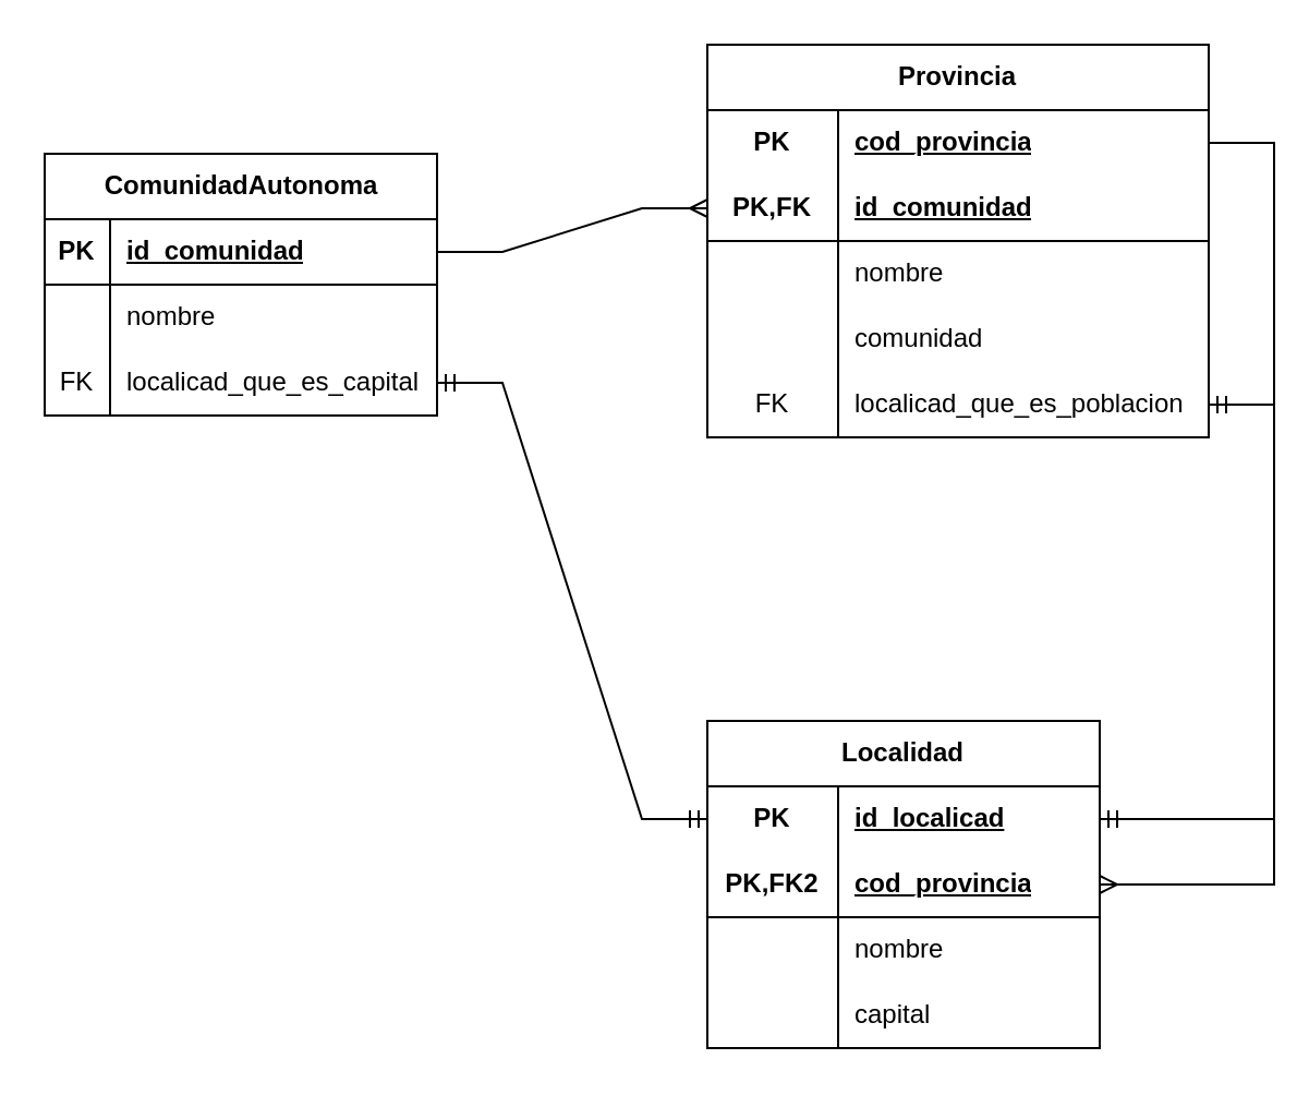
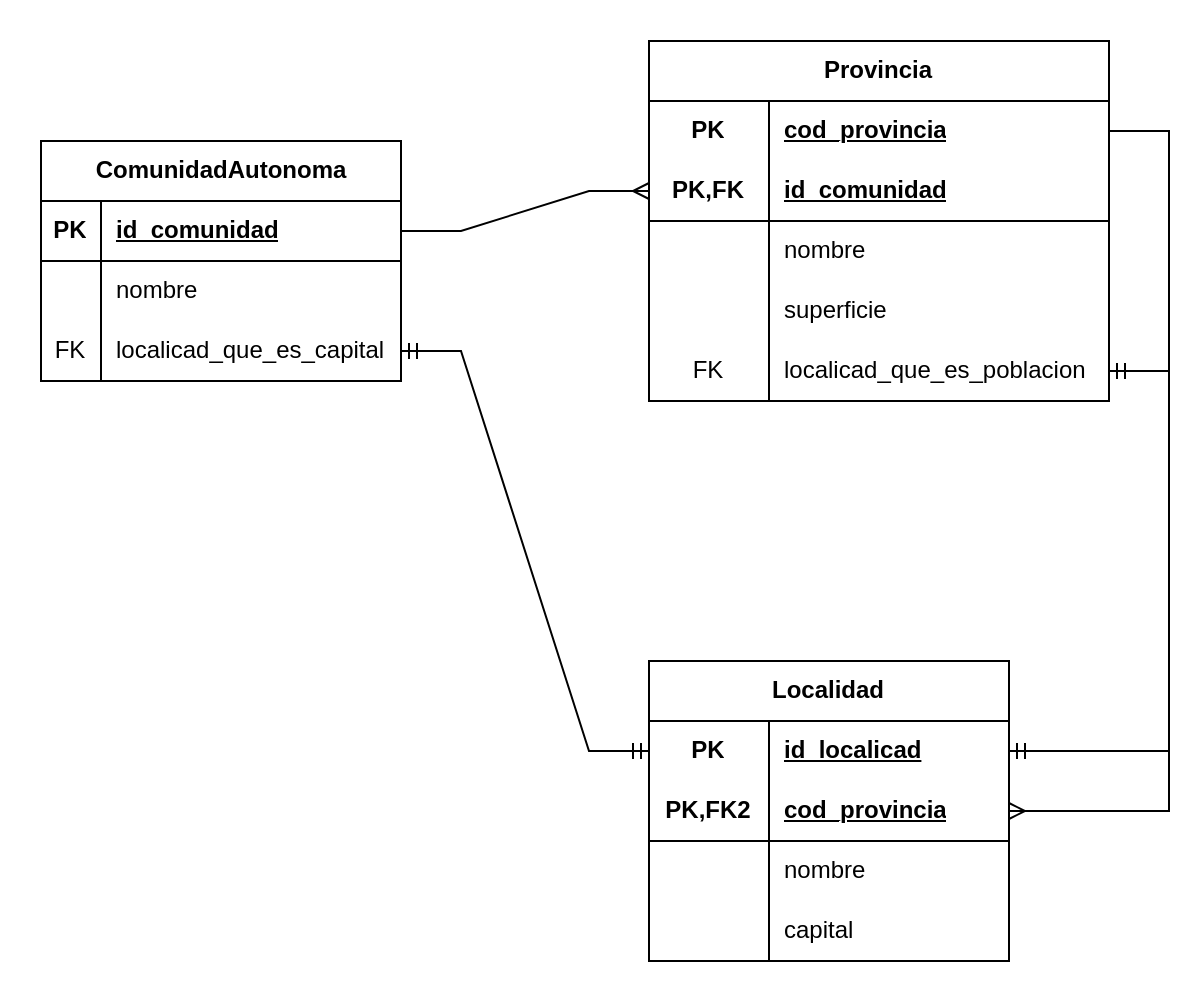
  <mxCell id="0" />
  <mxCell id="1" parent="0" />
  <mxCell id="2" value="ComunidadAutonoma" style="shape=table;startSize=30;container=1;collapsible=1;childLayout=tableLayout;fixedRows=1;rowLines=0;fontStyle=1;align=center;resizeLast=1;html=1;" vertex="1" parent="1"><mxGeometry x="20" y="70" width="180" height="120" as="geometry" /></mxCell>
  <mxCell id="3" value="" style="shape=tableRow;horizontal=0;startSize=0;swimlaneHead=0;swimlaneBody=0;fillColor=none;collapsible=0;dropTarget=0;points=[[0,0.5],[1,0.5]];portConstraint=eastwest;top=0;left=0;right=0;bottom=1;" vertex="1" parent="2"><mxGeometry y="30" width="180" height="30" as="geometry" /></mxCell>
  <mxCell id="4" value="PK" style="shape=partialRectangle;connectable=0;fillColor=none;top=0;left=0;bottom=0;right=0;fontStyle=1;overflow=hidden;whiteSpace=wrap;html=1;" vertex="1" parent="3"><mxGeometry width="30" height="30" as="geometry"><mxRectangle width="30" height="30" as="alternateBounds" /></mxGeometry></mxCell>
  <mxCell id="5" value="id_comunidad" style="shape=partialRectangle;connectable=0;fillColor=none;top=0;left=0;bottom=0;right=0;align=left;spacingLeft=6;fontStyle=5;overflow=hidden;whiteSpace=wrap;html=1;" vertex="1" parent="3"><mxGeometry x="30" width="150" height="30" as="geometry"><mxRectangle width="150" height="30" as="alternateBounds" /></mxGeometry></mxCell>
  <mxCell id="6" value="" style="shape=tableRow;horizontal=0;startSize=0;swimlaneHead=0;swimlaneBody=0;fillColor=none;collapsible=0;dropTarget=0;points=[[0,0.5],[1,0.5]];portConstraint=eastwest;top=0;left=0;right=0;bottom=0;" vertex="1" parent="2"><mxGeometry y="60" width="180" height="30" as="geometry" /></mxCell>
  <mxCell id="7" value="" style="shape=partialRectangle;connectable=0;fillColor=none;top=0;left=0;bottom=0;right=0;editable=1;overflow=hidden;whiteSpace=wrap;html=1;" vertex="1" parent="6"><mxGeometry width="30" height="30" as="geometry"><mxRectangle width="30" height="30" as="alternateBounds" /></mxGeometry></mxCell>
  <mxCell id="8" value="nombre" style="shape=partialRectangle;connectable=0;fillColor=none;top=0;left=0;bottom=0;right=0;align=left;spacingLeft=6;overflow=hidden;whiteSpace=wrap;html=1;" vertex="1" parent="6"><mxGeometry x="30" width="150" height="30" as="geometry"><mxRectangle width="150" height="30" as="alternateBounds" /></mxGeometry></mxCell>
  <mxCell id="9" value="" style="shape=tableRow;horizontal=0;startSize=0;swimlaneHead=0;swimlaneBody=0;fillColor=none;collapsible=0;dropTarget=0;points=[[0,0.5],[1,0.5]];portConstraint=eastwest;top=0;left=0;right=0;bottom=0;" vertex="1" parent="2"><mxGeometry y="90" width="180" height="30" as="geometry" /></mxCell>
  <mxCell id="10" value="FK" style="shape=partialRectangle;connectable=0;fillColor=none;top=0;left=0;bottom=0;right=0;editable=1;overflow=hidden;whiteSpace=wrap;html=1;" vertex="1" parent="9"><mxGeometry width="30" height="30" as="geometry"><mxRectangle width="30" height="30" as="alternateBounds" /></mxGeometry></mxCell>
  <mxCell id="11" value="localicad_que_es_capital" style="shape=partialRectangle;connectable=0;fillColor=none;top=0;left=0;bottom=0;right=0;align=left;spacingLeft=6;overflow=hidden;whiteSpace=wrap;html=1;" vertex="1" parent="9"><mxGeometry x="30" width="150" height="30" as="geometry"><mxRectangle width="150" height="30" as="alternateBounds" /></mxGeometry></mxCell>
  <mxCell id="12" value="Provincia" style="shape=table;startSize=30;container=1;collapsible=1;childLayout=tableLayout;fixedRows=1;rowLines=0;fontStyle=1;align=center;resizeLast=1;html=1;whiteSpace=wrap;" vertex="1" parent="1"><mxGeometry x="324" y="20" width="230" height="180" as="geometry" /></mxCell>
  <mxCell id="13" value="" style="shape=tableRow;horizontal=0;startSize=0;swimlaneHead=0;swimlaneBody=0;fillColor=none;collapsible=0;dropTarget=0;points=[[0,0.5],[1,0.5]];portConstraint=eastwest;top=0;left=0;right=0;bottom=0;html=1;" vertex="1" parent="12"><mxGeometry y="30" width="230" height="30" as="geometry" /></mxCell>
  <mxCell id="14" value="PK" style="shape=partialRectangle;connectable=0;fillColor=none;top=0;left=0;bottom=0;right=0;fontStyle=1;overflow=hidden;html=1;whiteSpace=wrap;" vertex="1" parent="13"><mxGeometry width="60" height="30" as="geometry"><mxRectangle width="60" height="30" as="alternateBounds" /></mxGeometry></mxCell>
  <mxCell id="15" value="cod_provincia" style="shape=partialRectangle;connectable=0;fillColor=none;top=0;left=0;bottom=0;right=0;align=left;spacingLeft=6;fontStyle=5;overflow=hidden;html=1;whiteSpace=wrap;" vertex="1" parent="13"><mxGeometry x="60" width="170" height="30" as="geometry"><mxRectangle width="170" height="30" as="alternateBounds" /></mxGeometry></mxCell>
  <mxCell id="16" value="" style="shape=tableRow;horizontal=0;startSize=0;swimlaneHead=0;swimlaneBody=0;fillColor=none;collapsible=0;dropTarget=0;points=[[0,0.5],[1,0.5]];portConstraint=eastwest;top=0;left=0;right=0;bottom=1;html=1;" vertex="1" parent="12"><mxGeometry y="60" width="230" height="30" as="geometry" /></mxCell>
  <mxCell id="17" value="PK,FK" style="shape=partialRectangle;connectable=0;fillColor=none;top=0;left=0;bottom=0;right=0;fontStyle=1;overflow=hidden;html=1;whiteSpace=wrap;" vertex="1" parent="16"><mxGeometry width="60" height="30" as="geometry"><mxRectangle width="60" height="30" as="alternateBounds" /></mxGeometry></mxCell>
  <mxCell id="18" value="id_comunidad" style="shape=partialRectangle;connectable=0;fillColor=none;top=0;left=0;bottom=0;right=0;align=left;spacingLeft=6;fontStyle=5;overflow=hidden;html=1;whiteSpace=wrap;" vertex="1" parent="16"><mxGeometry x="60" width="170" height="30" as="geometry"><mxRectangle width="170" height="30" as="alternateBounds" /></mxGeometry></mxCell>
  <mxCell id="19" value="" style="shape=tableRow;horizontal=0;startSize=0;swimlaneHead=0;swimlaneBody=0;fillColor=none;collapsible=0;dropTarget=0;points=[[0,0.5],[1,0.5]];portConstraint=eastwest;top=0;left=0;right=0;bottom=0;html=1;" vertex="1" parent="12"><mxGeometry y="90" width="230" height="30" as="geometry" /></mxCell>
  <mxCell id="20" value="" style="shape=partialRectangle;connectable=0;fillColor=none;top=0;left=0;bottom=0;right=0;editable=1;overflow=hidden;html=1;whiteSpace=wrap;" vertex="1" parent="19"><mxGeometry width="60" height="30" as="geometry"><mxRectangle width="60" height="30" as="alternateBounds" /></mxGeometry></mxCell>
  <mxCell id="21" value="nombre" style="shape=partialRectangle;connectable=0;fillColor=none;top=0;left=0;bottom=0;right=0;align=left;spacingLeft=6;overflow=hidden;html=1;whiteSpace=wrap;" vertex="1" parent="19"><mxGeometry x="60" width="170" height="30" as="geometry"><mxRectangle width="170" height="30" as="alternateBounds" /></mxGeometry></mxCell>
  <mxCell id="22" value="" style="shape=tableRow;horizontal=0;startSize=0;swimlaneHead=0;swimlaneBody=0;fillColor=none;collapsible=0;dropTarget=0;points=[[0,0.5],[1,0.5]];portConstraint=eastwest;top=0;left=0;right=0;bottom=0;html=1;" vertex="1" parent="12"><mxGeometry y="120" width="230" height="30" as="geometry" /></mxCell>
  <mxCell id="23" value="" style="shape=partialRectangle;connectable=0;fillColor=none;top=0;left=0;bottom=0;right=0;editable=1;overflow=hidden;html=1;whiteSpace=wrap;" vertex="1" parent="22"><mxGeometry width="60" height="30" as="geometry"><mxRectangle width="60" height="30" as="alternateBounds" /></mxGeometry></mxCell>
- <mxCell id="24" value="comunidad" style="shape=partialRectangle;connectable=0;fillColor=none;top=0;left=0;bottom=0;right=0;align=left;spacingLeft=6;overflow=hidden;html=1;whiteSpace=wrap;" vertex="1" parent="22"><mxGeometry x="60" width="170" height="30" as="geometry"><mxRectangle width="170" height="30" as="alternateBounds" /></mxGeometry></mxCell>
+ <mxCell id="24" value="superficie" style="shape=partialRectangle;connectable=0;fillColor=none;top=0;left=0;bottom=0;right=0;align=left;spacingLeft=6;overflow=hidden;html=1;whiteSpace=wrap;" vertex="1" parent="22"><mxGeometry x="60" width="170" height="30" as="geometry"><mxRectangle width="170" height="30" as="alternateBounds" /></mxGeometry></mxCell>
  <mxCell id="25" value="" style="shape=tableRow;horizontal=0;startSize=0;swimlaneHead=0;swimlaneBody=0;fillColor=none;collapsible=0;dropTarget=0;points=[[0,0.5],[1,0.5]];portConstraint=eastwest;top=0;left=0;right=0;bottom=0;html=1;" vertex="1" parent="12"><mxGeometry y="150" width="230" height="30" as="geometry" /></mxCell>
  <mxCell id="26" value="FK" style="shape=partialRectangle;connectable=0;fillColor=none;top=0;left=0;bottom=0;right=0;editable=1;overflow=hidden;html=1;whiteSpace=wrap;" vertex="1" parent="25"><mxGeometry width="60" height="30" as="geometry"><mxRectangle width="60" height="30" as="alternateBounds" /></mxGeometry></mxCell>
  <mxCell id="27" value="localicad_que_es_poblacion" style="shape=partialRectangle;connectable=0;fillColor=none;top=0;left=0;bottom=0;right=0;align=left;spacingLeft=6;overflow=hidden;html=1;whiteSpace=wrap;" vertex="1" parent="25"><mxGeometry x="60" width="170" height="30" as="geometry"><mxRectangle width="170" height="30" as="alternateBounds" /></mxGeometry></mxCell>
  <mxCell id="28" value="" style="edgeStyle=entityRelationEdgeStyle;fontSize=12;html=1;endArrow=ERmany;rounded=0;" edge="1" parent="1" source="3" target="16"><mxGeometry width="100" height="100" relative="1" as="geometry"><mxPoint x="260" y="290" as="sourcePoint" /><mxPoint x="360" y="190" as="targetPoint" /></mxGeometry></mxCell>
  <mxCell id="29" value="Localidad" style="shape=table;startSize=30;container=1;collapsible=1;childLayout=tableLayout;fixedRows=1;rowLines=0;fontStyle=1;align=center;resizeLast=1;html=1;whiteSpace=wrap;" vertex="1" parent="1"><mxGeometry x="324" y="330" width="180" height="150" as="geometry" /></mxCell>
  <mxCell id="30" value="" style="shape=tableRow;horizontal=0;startSize=0;swimlaneHead=0;swimlaneBody=0;fillColor=none;collapsible=0;dropTarget=0;points=[[0,0.5],[1,0.5]];portConstraint=eastwest;top=0;left=0;right=0;bottom=0;html=1;" vertex="1" parent="29"><mxGeometry y="30" width="180" height="30" as="geometry" /></mxCell>
  <mxCell id="31" value="PK" style="shape=partialRectangle;connectable=0;fillColor=none;top=0;left=0;bottom=0;right=0;fontStyle=1;overflow=hidden;html=1;whiteSpace=wrap;" vertex="1" parent="30"><mxGeometry width="60" height="30" as="geometry"><mxRectangle width="60" height="30" as="alternateBounds" /></mxGeometry></mxCell>
  <mxCell id="32" value="id_localicad" style="shape=partialRectangle;connectable=0;fillColor=none;top=0;left=0;bottom=0;right=0;align=left;spacingLeft=6;fontStyle=5;overflow=hidden;html=1;whiteSpace=wrap;" vertex="1" parent="30"><mxGeometry x="60" width="120" height="30" as="geometry"><mxRectangle width="120" height="30" as="alternateBounds" /></mxGeometry></mxCell>
  <mxCell id="33" value="" style="shape=tableRow;horizontal=0;startSize=0;swimlaneHead=0;swimlaneBody=0;fillColor=none;collapsible=0;dropTarget=0;points=[[0,0.5],[1,0.5]];portConstraint=eastwest;top=0;left=0;right=0;bottom=1;html=1;" vertex="1" parent="29"><mxGeometry y="60" width="180" height="30" as="geometry" /></mxCell>
  <mxCell id="34" value="PK,FK2" style="shape=partialRectangle;connectable=0;fillColor=none;top=0;left=0;bottom=0;right=0;fontStyle=1;overflow=hidden;html=1;whiteSpace=wrap;" vertex="1" parent="33"><mxGeometry width="60" height="30" as="geometry"><mxRectangle width="60" height="30" as="alternateBounds" /></mxGeometry></mxCell>
  <mxCell id="35" value="cod_provincia" style="shape=partialRectangle;connectable=0;fillColor=none;top=0;left=0;bottom=0;right=0;align=left;spacingLeft=6;fontStyle=5;overflow=hidden;html=1;whiteSpace=wrap;" vertex="1" parent="33"><mxGeometry x="60" width="120" height="30" as="geometry"><mxRectangle width="120" height="30" as="alternateBounds" /></mxGeometry></mxCell>
  <mxCell id="36" value="" style="shape=tableRow;horizontal=0;startSize=0;swimlaneHead=0;swimlaneBody=0;fillColor=none;collapsible=0;dropTarget=0;points=[[0,0.5],[1,0.5]];portConstraint=eastwest;top=0;left=0;right=0;bottom=0;html=1;" vertex="1" parent="29"><mxGeometry y="90" width="180" height="30" as="geometry" /></mxCell>
  <mxCell id="37" value="" style="shape=partialRectangle;connectable=0;fillColor=none;top=0;left=0;bottom=0;right=0;editable=1;overflow=hidden;html=1;whiteSpace=wrap;" vertex="1" parent="36"><mxGeometry width="60" height="30" as="geometry"><mxRectangle width="60" height="30" as="alternateBounds" /></mxGeometry></mxCell>
  <mxCell id="38" value="nombre" style="shape=partialRectangle;connectable=0;fillColor=none;top=0;left=0;bottom=0;right=0;align=left;spacingLeft=6;overflow=hidden;html=1;whiteSpace=wrap;" vertex="1" parent="36"><mxGeometry x="60" width="120" height="30" as="geometry"><mxRectangle width="120" height="30" as="alternateBounds" /></mxGeometry></mxCell>
  <mxCell id="39" value="" style="shape=tableRow;horizontal=0;startSize=0;swimlaneHead=0;swimlaneBody=0;fillColor=none;collapsible=0;dropTarget=0;points=[[0,0.5],[1,0.5]];portConstraint=eastwest;top=0;left=0;right=0;bottom=0;html=1;" vertex="1" parent="29"><mxGeometry y="120" width="180" height="30" as="geometry" /></mxCell>
  <mxCell id="40" value="" style="shape=partialRectangle;connectable=0;fillColor=none;top=0;left=0;bottom=0;right=0;editable=1;overflow=hidden;html=1;whiteSpace=wrap;" vertex="1" parent="39"><mxGeometry width="60" height="30" as="geometry"><mxRectangle width="60" height="30" as="alternateBounds" /></mxGeometry></mxCell>
  <mxCell id="41" value="capital" style="shape=partialRectangle;connectable=0;fillColor=none;top=0;left=0;bottom=0;right=0;align=left;spacingLeft=6;overflow=hidden;html=1;whiteSpace=wrap;" vertex="1" parent="39"><mxGeometry x="60" width="120" height="30" as="geometry"><mxRectangle width="120" height="30" as="alternateBounds" /></mxGeometry></mxCell>
  <mxCell id="42" value="" style="edgeStyle=entityRelationEdgeStyle;fontSize=12;html=1;endArrow=ERmany;rounded=0;" edge="1" parent="1" source="13" target="33"><mxGeometry width="100" height="100" relative="1" as="geometry"><mxPoint x="260" y="290" as="sourcePoint" /><mxPoint x="360" y="190" as="targetPoint" /></mxGeometry></mxCell>
  <mxCell id="43" value="" style="edgeStyle=entityRelationEdgeStyle;fontSize=12;html=1;endArrow=ERmandOne;startArrow=ERmandOne;rounded=0;" edge="1" parent="1" source="30" target="25"><mxGeometry width="100" height="100" relative="1" as="geometry"><mxPoint x="180" y="350" as="sourcePoint" /><mxPoint x="280" y="250" as="targetPoint" /><Array as="points"><mxPoint x="540" y="280" /></Array></mxGeometry></mxCell>
  <mxCell id="44" value="" style="edgeStyle=entityRelationEdgeStyle;fontSize=12;html=1;endArrow=ERmandOne;startArrow=ERmandOne;rounded=0;" edge="1" parent="1" source="30" target="9"><mxGeometry width="100" height="100" relative="1" as="geometry"><mxPoint x="120" y="350" as="sourcePoint" /><mxPoint x="220" y="250" as="targetPoint" /></mxGeometry></mxCell>
